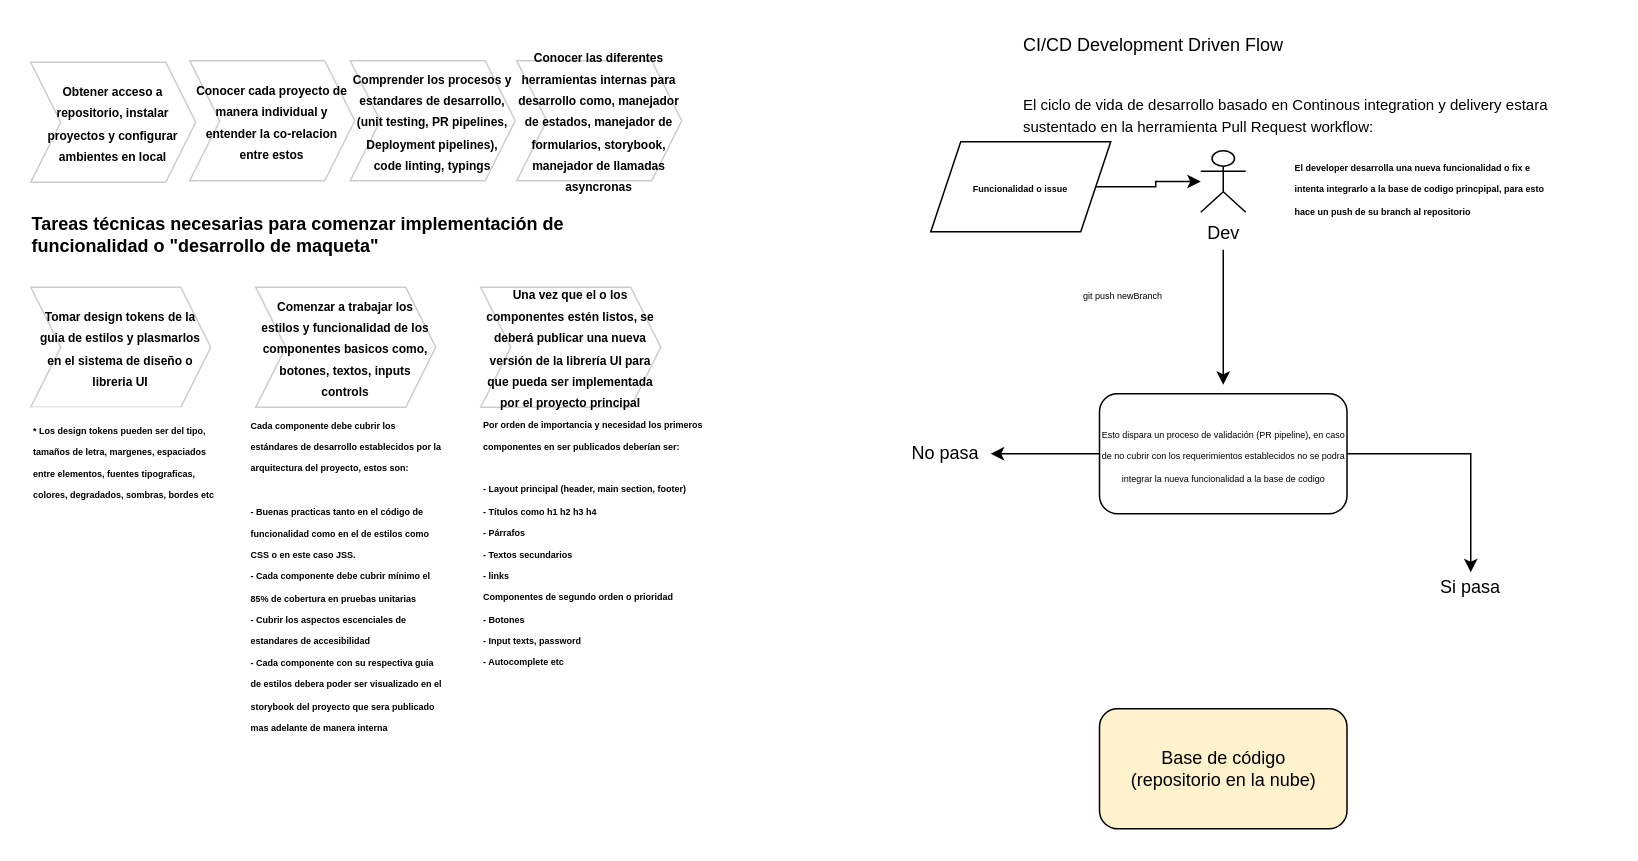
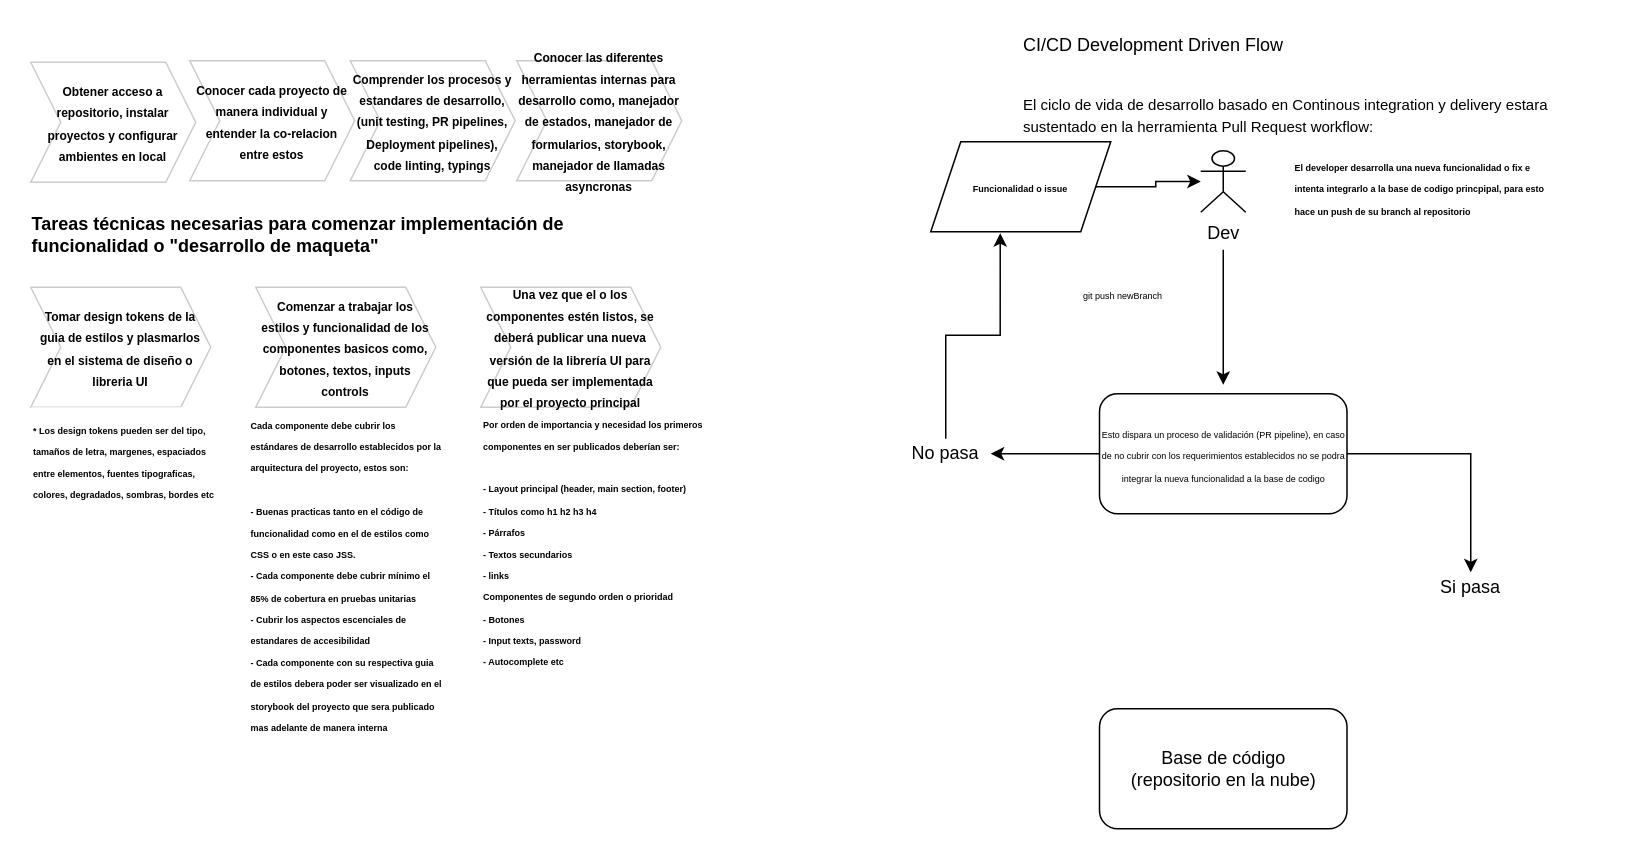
  <mxCell id="0" />
  <mxCell id="1" parent="0" />
  <mxCell id="2" value="&lt;font style=&quot;font-size: 8px&quot;&gt;&lt;b&gt;Obtener acceso a repositorio, instalar proyectos y configurar ambientes en local&lt;/b&gt;&lt;/font&gt;" style="shape=step;perimeter=stepPerimeter;whiteSpace=wrap;html=1;fixedSize=1;strokeColor=#CCCCCC;" vertex="1" parent="1"><mxGeometry x="20" y="41" width="110" height="80" as="geometry" /></mxCell>
  <mxCell id="3" value="&lt;span style=&quot;font-size: 8px&quot;&gt;&lt;b&gt;Conocer cada proyecto de manera individual y entender la co-relacion entre estos&lt;/b&gt;&lt;/span&gt;" style="shape=step;perimeter=stepPerimeter;whiteSpace=wrap;html=1;fixedSize=1;strokeColor=#CCCCCC;" vertex="1" parent="1"><mxGeometry x="126" y="40" width="110" height="80" as="geometry" /></mxCell>
  <mxCell id="4" value="&lt;span style=&quot;font-size: 8px&quot;&gt;&lt;b&gt;Comprender los procesos y estandares de desarrollo, (unit testing, PR pipelines, Deployment pipelines), code linting, typings&lt;/b&gt;&lt;/span&gt;" style="shape=step;perimeter=stepPerimeter;whiteSpace=wrap;html=1;fixedSize=1;strokeColor=#CCCCCC;" vertex="1" parent="1"><mxGeometry x="233" y="40" width="110" height="80" as="geometry" /></mxCell>
  <mxCell id="5" value="&lt;span style=&quot;font-size: 8px&quot;&gt;&lt;b&gt;Conocer las diferentes herramientas internas para desarrollo como, manejador de estados, manejador de formularios, storybook, manejador de llamadas asyncronas&lt;br&gt;&lt;/b&gt;&lt;/span&gt;" style="shape=step;perimeter=stepPerimeter;whiteSpace=wrap;html=1;fixedSize=1;strokeColor=#CCCCCC;" vertex="1" parent="1"><mxGeometry x="344" y="40" width="110" height="80" as="geometry" /></mxCell>
  <mxCell id="6" value="&lt;div style=&quot;text-align: left&quot;&gt;&lt;span&gt;&lt;b&gt;Tareas técnicas&amp;nbsp;necesarias para comenzar implementación&amp;nbsp;de funcionalidad o &quot;desarrollo de maqueta&quot;&amp;nbsp;&lt;/b&gt;&lt;/span&gt;&lt;/div&gt;" style="text;html=1;strokeColor=none;fillColor=none;align=center;verticalAlign=middle;whiteSpace=wrap;rounded=0;" vertex="1" parent="1"><mxGeometry x="20" y="141" width="370" height="30" as="geometry" /></mxCell>
  <mxCell id="7" value="&lt;font style=&quot;font-size: 8px&quot;&gt;&lt;b&gt;Tomar design tokens de la guia de estilos y plasmarlos en el sistema de diseño o libreria UI&lt;/b&gt;&lt;/font&gt;" style="shape=step;perimeter=stepPerimeter;whiteSpace=wrap;html=1;fixedSize=1;strokeColor=#CCCCCC;" vertex="1" parent="1"><mxGeometry x="20" y="191" width="120" height="80" as="geometry" /></mxCell>
  <mxCell id="8" value="&lt;font style=&quot;font-size: 6px&quot;&gt;&lt;b&gt;* Los design tokens pueden ser del tipo, tamaños de letra, margenes, espaciados entre elementos, fuentes tipograficas, colores, degradados, sombras, bordes etc&lt;/b&gt;&lt;/font&gt;" style="text;html=1;strokeColor=none;fillColor=#FFFFFF;align=left;verticalAlign=middle;whiteSpace=wrap;rounded=0;" vertex="1" parent="1"><mxGeometry x="20" y="271" width="130" height="70" as="geometry" /></mxCell>
  <mxCell id="9" value="&lt;span style=&quot;font-size: 8px&quot;&gt;&lt;b&gt;Comenzar a trabajar los estilos y funcionalidad de los componentes basicos como, botones, textos, inputs controls&lt;/b&gt;&lt;/span&gt;" style="shape=step;perimeter=stepPerimeter;whiteSpace=wrap;html=1;fixedSize=1;strokeColor=#CCCCCC;" vertex="1" parent="1"><mxGeometry x="170" y="191" width="120" height="80" as="geometry" /></mxCell>
  <mxCell id="10" value="&lt;font&gt;&lt;b&gt;&lt;span style=&quot;font-size: 6px&quot;&gt;Cada componente debe cubrir los &lt;/span&gt;&lt;span style=&quot;font-size: 6px&quot;&gt;estándares&lt;/span&gt;&lt;span style=&quot;font-size: 6px&quot;&gt;&amp;nbsp;de desarrollo establecidos por la arquitectura del proyecto, estos son:&lt;/span&gt;&lt;br&gt;&lt;br&gt;&lt;span style=&quot;font-size: 6px&quot;&gt;- Buenas practicas tanto en el &lt;/span&gt;&lt;span style=&quot;font-size: 6px&quot;&gt;código&lt;/span&gt;&lt;span style=&quot;font-size: 6px&quot;&gt;&amp;nbsp;de funcionalidad como en el de estilos como CSS o en este caso JSS.&lt;/span&gt;&lt;br&gt;&lt;span style=&quot;font-size: 6px&quot;&gt;- Cada componente debe cubrir &lt;/span&gt;&lt;span style=&quot;font-size: 6px&quot;&gt;mínimo&lt;/span&gt;&lt;span style=&quot;font-size: 6px&quot;&gt;&amp;nbsp;el 85% de cobertura en pruebas unitarias&lt;br&gt;&lt;/span&gt;&lt;font style=&quot;font-size: 6px&quot;&gt;- Cubrir los aspectos escenciales de estandares de accesibilidad&lt;br&gt;&lt;/font&gt;&lt;font style=&quot;font-size: 6px&quot;&gt;- Cada componente con su respectiva guia de estilos debera poder ser visualizado en el storybook del proyecto que sera publicado mas adelante de manera interna&lt;/font&gt;&lt;/b&gt;&lt;br&gt;&lt;/font&gt;" style="text;html=1;strokeColor=none;fillColor=#FFFFFF;align=left;verticalAlign=middle;whiteSpace=wrap;rounded=0;" vertex="1" parent="1"><mxGeometry x="165" y="272" width="130" height="219" as="geometry" /></mxCell>
  <mxCell id="11" value="&lt;b style=&quot;font-size: 8px&quot;&gt;Una vez que el o los componentes &lt;/b&gt;&lt;span style=&quot;font-size: 8px&quot;&gt;&lt;b&gt;estén&lt;/b&gt;&lt;/span&gt;&lt;b style=&quot;font-size: 8px&quot;&gt;&amp;nbsp;listos, se &lt;/b&gt;&lt;span style=&quot;font-size: 8px&quot;&gt;&lt;b&gt;deberá&lt;/b&gt;&lt;/span&gt;&lt;b style=&quot;font-size: 8px&quot;&gt;&amp;nbsp;publicar una nueva &lt;/b&gt;&lt;span style=&quot;font-size: 8px&quot;&gt;&lt;b&gt;versión&lt;/b&gt;&lt;/span&gt;&lt;b style=&quot;font-size: 8px&quot;&gt;&amp;nbsp;de la &lt;/b&gt;&lt;span style=&quot;font-size: 8px&quot;&gt;&lt;b&gt;librería&lt;/b&gt;&lt;/span&gt;&lt;b style=&quot;font-size: 8px&quot;&gt;&amp;nbsp;UI para que pueda ser implementada por el proyecto principal&lt;/b&gt;" style="shape=step;perimeter=stepPerimeter;whiteSpace=wrap;html=1;fixedSize=1;strokeColor=#CCCCCC;" vertex="1" parent="1"><mxGeometry x="320" y="191" width="120" height="80" as="geometry" /></mxCell>
  <mxCell id="12" value="&lt;font&gt;&lt;b style=&quot;font-size: 6px&quot;&gt;Por orden de importancia y necesidad los primeros componentes en ser publicados &lt;/b&gt;&lt;b style=&quot;font-size: 6px&quot;&gt;deberían&lt;/b&gt;&lt;b style=&quot;font-size: 6px&quot;&gt;&amp;nbsp;ser:&lt;/b&gt;&lt;br&gt;&lt;br&gt;&lt;b style=&quot;font-size: 6px&quot;&gt;- Layout principal (header, main section, footer)&lt;/b&gt;&lt;br&gt;&lt;b style=&quot;font-size: 6px&quot;&gt;- &lt;/b&gt;&lt;span style=&quot;font-size: 6px&quot;&gt;&lt;b&gt;Títulos&lt;/b&gt;&lt;/span&gt;&lt;b style=&quot;font-size: 6px&quot;&gt;&amp;nbsp;como h1 h2 h3 h4&lt;/b&gt;&lt;br&gt;&lt;b style=&quot;font-size: 6px&quot;&gt;-&amp;nbsp;&lt;/b&gt;&lt;span style=&quot;font-size: 6px&quot;&gt;&lt;b&gt;Párrafos&lt;/b&gt;&lt;/span&gt;&lt;br&gt;&lt;b style=&quot;font-size: 6px&quot;&gt;- Textos secundarios&lt;br&gt;&lt;/b&gt;&lt;span style=&quot;font-size: 6px&quot;&gt;&lt;b&gt;- links&lt;/b&gt;&lt;/span&gt;&lt;/font&gt;&lt;b&gt;&lt;br&gt;&lt;font style=&quot;font-size: 6px&quot;&gt;Componentes de segundo orden o prioridad&lt;/font&gt;&lt;br&gt;&lt;span style=&quot;font-size: 6px&quot;&gt;- Botones&lt;br&gt;&lt;/span&gt;&lt;/b&gt;&lt;font style=&quot;font-size: 6px&quot;&gt;&lt;b&gt;- Input texts, password&lt;br&gt;&lt;/b&gt;&lt;/font&gt;&lt;font style=&quot;font-size: 6px&quot;&gt;&lt;b&gt;- Autocomplete etc&lt;/b&gt;&lt;/font&gt;" style="text;html=1;strokeColor=none;fillColor=#FFFFFF;align=left;verticalAlign=middle;whiteSpace=wrap;rounded=0;" vertex="1" parent="1"><mxGeometry x="320" y="275" width="150" height="169" as="geometry" /></mxCell>
  <mxCell id="13" value="CI/CD Development Driven Flow" style="text;html=1;strokeColor=none;fillColor=none;align=left;verticalAlign=middle;whiteSpace=wrap;rounded=0;" vertex="1" parent="1"><mxGeometry x="680" y="20" width="230" height="20" as="geometry" /></mxCell>
  <mxCell id="14" value="&lt;span style=&quot;font-size: 10px&quot;&gt;El ciclo de vida de desarrollo basado en Continous integration y delivery estara sustentado en la herramienta Pull Request workflow:&lt;br&gt;&lt;/span&gt;" style="text;html=1;strokeColor=none;fillColor=none;align=left;verticalAlign=middle;whiteSpace=wrap;rounded=0;" vertex="1" parent="1"><mxGeometry x="680" y="61" width="390" height="30" as="geometry" /></mxCell>
  <mxCell id="15" style="edgeStyle=orthogonalEdgeStyle;rounded=0;orthogonalLoop=1;jettySize=auto;html=1;" edge="1" parent="1"><mxGeometry relative="1" as="geometry"><mxPoint x="815" y="166" as="sourcePoint" /><mxPoint x="815" y="256" as="targetPoint" /></mxGeometry></mxCell>
  <mxCell id="16" value="Dev" style="shape=umlActor;verticalLabelPosition=bottom;verticalAlign=top;html=1;outlineConnect=0;strokeColor=#000000;fillColor=#FFFFFF;" vertex="1" parent="1"><mxGeometry x="800" y="100" width="30" height="41" as="geometry" /></mxCell>
  <mxCell id="17" value="&lt;font style=&quot;font-size: 6px&quot;&gt;&lt;b&gt;El developer desarrolla una nueva funcionalidad o fix e intenta integrarlo a la base de codigo princpipal, para esto hace un push de su branch al repositorio&lt;/b&gt;&lt;/font&gt;" style="text;html=1;strokeColor=none;fillColor=none;align=left;verticalAlign=middle;whiteSpace=wrap;rounded=0;" vertex="1" parent="1"><mxGeometry x="861" y="94" width="170" height="59.5" as="geometry" /></mxCell>
  <mxCell id="18" style="edgeStyle=orthogonalEdgeStyle;rounded=0;orthogonalLoop=1;jettySize=auto;html=1;" edge="1" parent="1" source="20" target="23"><mxGeometry relative="1" as="geometry"><mxPoint x="970" y="391" as="targetPoint" /></mxGeometry></mxCell>
  <mxCell id="19" style="edgeStyle=orthogonalEdgeStyle;rounded=0;orthogonalLoop=1;jettySize=auto;html=1;" edge="1" parent="1" source="20" target="27"><mxGeometry relative="1" as="geometry"><mxPoint x="640" y="302" as="targetPoint" /></mxGeometry></mxCell>
  <mxCell id="20" value="&lt;font style=&quot;font-size: 6px&quot;&gt;Esto dispara un proceso de validación (PR pipeline), en caso de no cubrir con los requerimientos establecidos no se podra integrar la nueva funcionalidad a la base de codigo&lt;/font&gt;" style="rounded=1;whiteSpace=wrap;html=1;strokeColor=#000000;fillColor=#FFFFFF;" vertex="1" parent="1"><mxGeometry x="732.5" y="262" width="165" height="80" as="geometry" /></mxCell>
  <mxCell id="21" value="&lt;font style=&quot;font-size: 6px&quot;&gt;git push newBranch&lt;/font&gt;" style="text;html=1;strokeColor=none;fillColor=none;align=left;verticalAlign=middle;whiteSpace=wrap;rounded=0;" vertex="1" parent="1"><mxGeometry x="720" y="185" width="70" height="20" as="geometry" /></mxCell>
- <mxCell id="22" value="Base de código&lt;br&gt;(repositorio en la nube)" style="rounded=1;whiteSpace=wrap;html=1;strokeColor=#000000;fillColor=#fff2cc;" vertex="1" parent="1"><mxGeometry x="732.5" y="472" width="165" height="80" as="geometry" /></mxCell>
+ <mxCell id="22" value="Base de código&lt;br&gt;(repositorio en la nube)" style="rounded=1;whiteSpace=wrap;html=1;strokeColor=#000000;fillColor=#FFFFFF;" vertex="1" parent="1"><mxGeometry x="732.5" y="472" width="165" height="80" as="geometry" /></mxCell>
  <mxCell id="23" value="Si pasa" style="text;html=1;strokeColor=none;fillColor=none;align=center;verticalAlign=middle;whiteSpace=wrap;rounded=0;" vertex="1" parent="1"><mxGeometry x="950" y="381" width="60" height="20" as="geometry" /></mxCell>
  <mxCell id="24" style="edgeStyle=orthogonalEdgeStyle;rounded=0;orthogonalLoop=1;jettySize=auto;html=1;" edge="1" parent="1" source="25" target="16"><mxGeometry relative="1" as="geometry" /></mxCell>
  <mxCell id="25" value="&lt;font style=&quot;font-size: 6px&quot;&gt;&lt;b&gt;Funcionalidad o issue&lt;/b&gt;&lt;/font&gt;" style="shape=parallelogram;perimeter=parallelogramPerimeter;whiteSpace=wrap;html=1;fixedSize=1;strokeColor=#000000;fillColor=#FFFFFF;" vertex="1" parent="1"><mxGeometry x="620" y="94" width="120" height="60" as="geometry" /></mxCell>
+ <mxCell id="26" style="edgeStyle=orthogonalEdgeStyle;rounded=0;orthogonalLoop=1;jettySize=auto;html=1;entryX=0.386;entryY=1.016;entryDx=0;entryDy=0;entryPerimeter=0;" edge="1" parent="1" source="27" target="25"><mxGeometry relative="1" as="geometry" /></mxCell>
  <mxCell id="27" value="No pasa" style="text;html=1;strokeColor=none;fillColor=none;align=center;verticalAlign=middle;whiteSpace=wrap;rounded=0;" vertex="1" parent="1"><mxGeometry x="600" y="292" width="60" height="20" as="geometry" /></mxCell>
